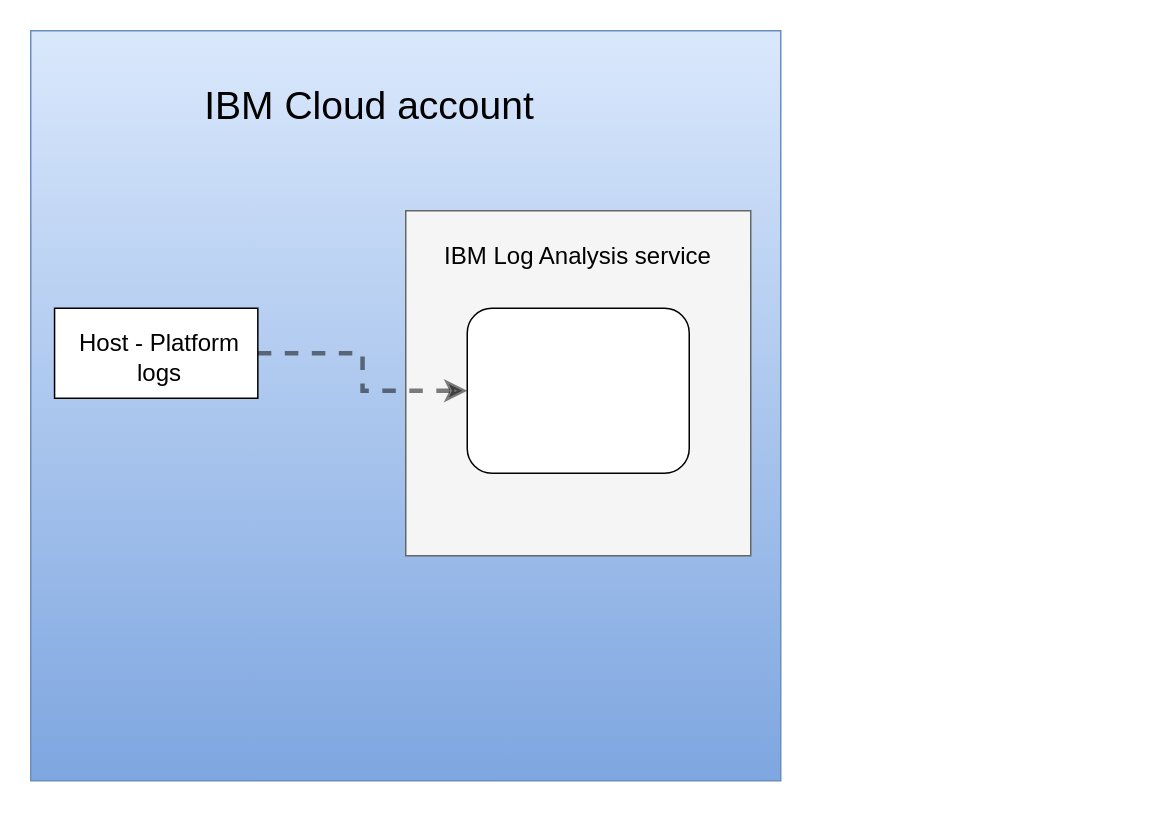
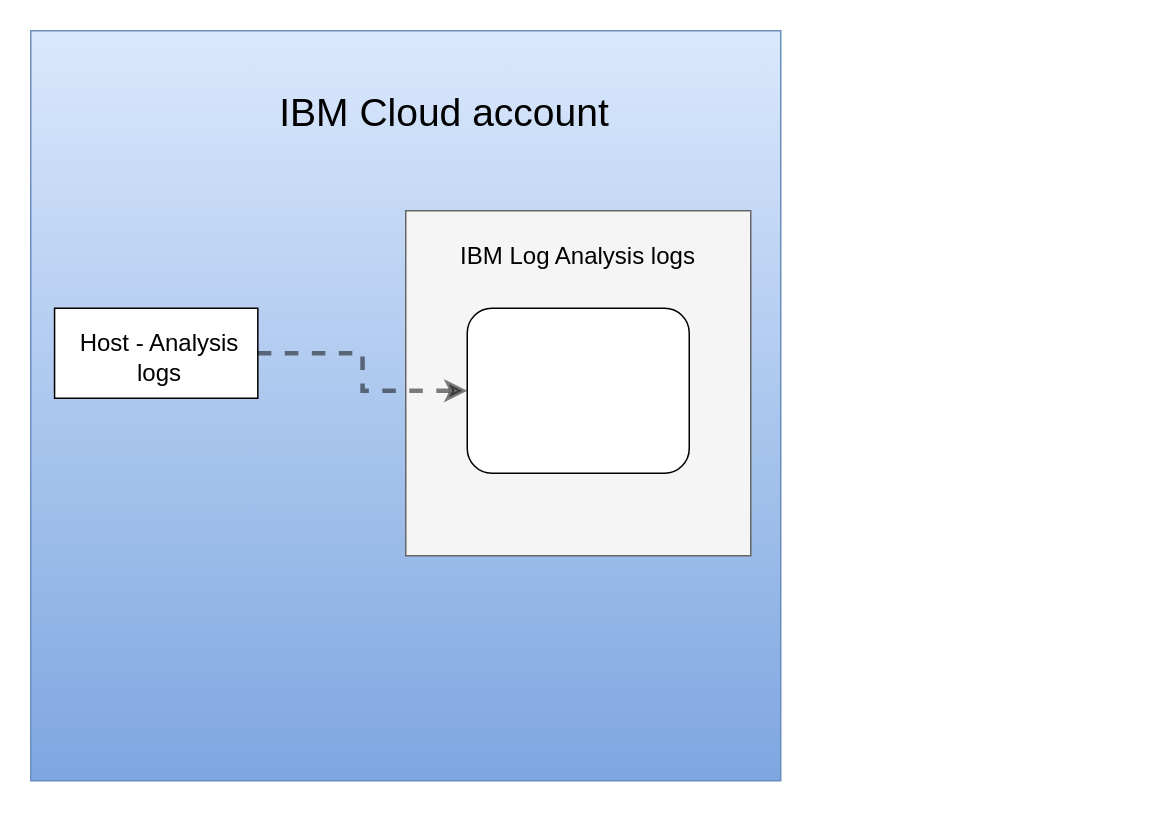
  <mxCell id="0" />
  <mxCell id="1" parent="0" />
  <mxCell id="2" value="" style="whiteSpace=wrap;html=1;aspect=fixed;fillColor=#dae8fc;strokeColor=#6c8ebf;gradientColor=#7ea6e0;" parent="1" vertex="1"><mxGeometry y="20" width="500" height="500" as="geometry" x="20" /></mxCell>
  <mxCell id="3" value="" style="whiteSpace=wrap;html=1;aspect=fixed;fillColor=#f5f5f5;strokeColor=#666666;fontColor=#333333;" parent="1" vertex="1"><mxGeometry x="270" y="140" width="230" height="230" as="geometry" /></mxCell>
- <mxCell id="4" value="&lt;font style=&quot;font-size: 26px&quot;&gt;IBM Cloud account&lt;/font&gt; " style="text;html=1;strokeColor=none;fillColor=none;align=center;verticalAlign=middle;whiteSpace=wrap;rounded=0;" parent="1" vertex="1"><mxGeometry x="35.88" y="60" width="420" height="20" as="geometry" /></mxCell>
+ <mxCell id="4" value="&lt;font style=&quot;font-size: 26px&quot;&gt;IBM Cloud account&lt;/font&gt; " style="text;html=1;strokeColor=none;fillColor=none;align=center;verticalAlign=middle;whiteSpace=wrap;rounded=0;" parent="1" vertex="1"><mxGeometry x="85.88" y="65" width="420" height="20" as="geometry" /></mxCell>
  <mxCell id="5" value="" style="rounded=1;whiteSpace=wrap;html=1;" parent="1" vertex="1"><mxGeometry x="311" y="205" width="147.99" height="110" as="geometry" /></mxCell>
- <mxCell id="6" value="&lt;font style=&quot;font-size: 16px&quot;&gt;IBM Log Analysis service&lt;/font&gt; " style="text;html=1;strokeColor=none;fillColor=none;align=center;verticalAlign=middle;whiteSpace=wrap;rounded=0;" parent="1" vertex="1"><mxGeometry x="280" y="150" width="210" height="40" as="geometry" /></mxCell>
+ <mxCell id="6" value="&lt;font style=&quot;font-size: 16px&quot;&gt;IBM Log Analysis logs&lt;/font&gt; " style="text;html=1;strokeColor=none;fillColor=none;align=center;verticalAlign=middle;whiteSpace=wrap;rounded=0;" parent="1" vertex="1"><mxGeometry x="280" y="150" width="210" height="40" as="geometry" /></mxCell>
  <mxCell id="7" value="" style="edgeStyle=orthogonalEdgeStyle;rounded=0;comic=0;jumpStyle=none;jumpSize=9;orthogonalLoop=1;jettySize=auto;html=1;dashed=1;endSize=6;strokeColor=#000000;strokeWidth=3;fontSize=16;opacity=50;entryX=0;entryY=0.5;entryDx=0;entryDy=0;" parent="1" source="8" target="5" edge="1"><mxGeometry relative="1" as="geometry"><Array as="points" /><mxPoint x="823.6" y="464.13" as="sourcePoint" /></mxGeometry></mxCell>
  <mxCell id="8" value="" style="rounded=0;whiteSpace=wrap;html=1;fontSize=16;" parent="1" vertex="1"><mxGeometry x="35.88" y="205" width="135.5" height="60" as="geometry" /></mxCell>
- <mxCell id="9" value="Host - Platform logs" style="text;html=1;strokeColor=none;fillColor=none;align=center;verticalAlign=middle;whiteSpace=wrap;rounded=0;fontSize=16;" parent="1" vertex="1"><mxGeometry x="35.88" y="235" width="140" height="5" as="geometry" /></mxCell>
+ <mxCell id="9" value="Host - Analysis logs" style="text;html=1;strokeColor=none;fillColor=none;align=center;verticalAlign=middle;whiteSpace=wrap;rounded=0;fontSize=16;" parent="1" vertex="1"><mxGeometry x="35.88" y="235" width="140" height="5" as="geometry" /></mxCell>
  <mxCell id="10" value="" style="endArrow=classic;html=1;dashed=1;strokeColor=#000000;strokeWidth=15;fontSize=16;opacity=0;" parent="1" edge="1"><mxGeometry width="50" height="50" relative="1" as="geometry"><mxPoint x="695.76" y="404.13" as="sourcePoint" /><mxPoint x="745.76" y="354.13" as="targetPoint" /></mxGeometry></mxCell>
  <mxCell id="11" value="" style="endArrow=none;dashed=1;html=1;strokeColor=#000000;strokeWidth=15;fontSize=16;opacity=0;" parent="1" edge="1"><mxGeometry width="50" height="50" relative="1" as="geometry"><mxPoint x="695.76" y="394.13" as="sourcePoint" /><mxPoint x="745.76" y="344.13" as="targetPoint" /></mxGeometry></mxCell>
